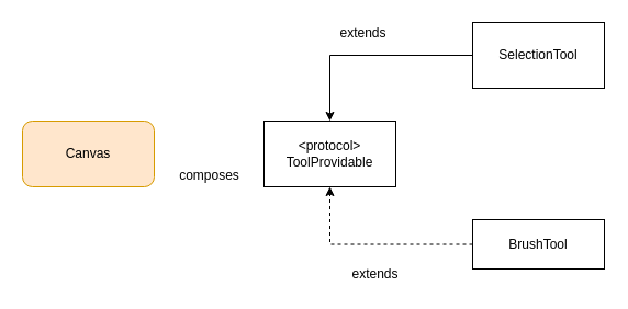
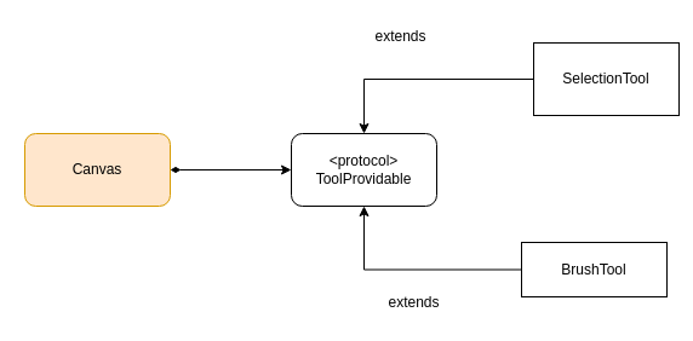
  <mxCell id="0" />
  <mxCell id="1" parent="0" />
+ <mxCell id="2" style="edgeStyle=orthogonalEdgeStyle;rounded=0;orthogonalLoop=1;jettySize=auto;html=1;entryX=0;entryY=0.5;entryDx=0;entryDy=0;startArrow=diamondThin;startFill=1;" edge="1" parent="1" source="3" target="4"><mxGeometry relative="1" as="geometry" /></mxCell>
  <mxCell id="3" value="Canvas" style="whiteSpace=wrap;html=1;fillColor=#ffe6cc;strokeColor=#d79b00;rounded=1;" vertex="1" parent="1"><mxGeometry x="20" y="110" width="120" height="60" as="geometry" /></mxCell>
- <mxCell id="4" value="&amp;lt;protocol&amp;gt;&lt;br&gt;ToolProvidable" style="rounded=0;whiteSpace=wrap;html=1;" vertex="1" parent="1"><mxGeometry x="240" y="110" width="120" height="60" as="geometry" /></mxCell>
+ <mxCell id="4" value="&amp;lt;protocol&amp;gt;&lt;br&gt;ToolProvidable" style="whiteSpace=wrap;html=1;rounded=1;" vertex="1" parent="1"><mxGeometry x="240" y="110" width="120" height="60" as="geometry" /></mxCell>
  <mxCell id="5" style="edgeStyle=orthogonalEdgeStyle;rounded=0;orthogonalLoop=1;jettySize=auto;html=1;entryX=0.5;entryY=0;entryDx=0;entryDy=0;startArrow=none;startFill=0;" edge="1" parent="1" source="6" target="4"><mxGeometry relative="1" as="geometry" /></mxCell>
- <mxCell id="6" value="SelectionTool" style="rounded=0;whiteSpace=wrap;html=1;" vertex="1" parent="1"><mxGeometry x="430" y="20" width="120" height="60" as="geometry" /></mxCell>
- <mxCell id="7" style="edgeStyle=orthogonalEdgeStyle;rounded=0;orthogonalLoop=1;jettySize=auto;html=1;entryX=0.5;entryY=1;entryDx=0;entryDy=0;startArrow=none;startFill=0;dashed=1;" edge="1" parent="1" source="8" target="4"><mxGeometry relative="1" as="geometry" /></mxCell>
+ <mxCell id="6" value="SelectionTool" style="rounded=0;whiteSpace=wrap;html=1;" vertex="1" parent="1"><mxGeometry x="440" y="35" width="120" height="60" as="geometry" /></mxCell>
+ <mxCell id="7" style="edgeStyle=orthogonalEdgeStyle;rounded=0;orthogonalLoop=1;jettySize=auto;html=1;entryX=0.5;entryY=1;entryDx=0;entryDy=0;startArrow=none;startFill=0;" edge="1" parent="1" source="8" target="4"><mxGeometry relative="1" as="geometry" /></mxCell>
  <mxCell id="8" value="BrushTool" style="rounded=0;whiteSpace=wrap;html=1;" vertex="1" parent="1"><mxGeometry x="430" y="200" width="120" height="45" as="geometry" /></mxCell>
- <mxCell id="9" value="composes" style="text;html=1;align=center;verticalAlign=middle;resizable=0;points=[];;autosize=1;" vertex="1" parent="1"><mxGeometry x="155" y="150" width="70" height="20" as="geometry" /></mxCell>
  <mxCell id="10" value="extends" style="text;html=1;align=center;verticalAlign=middle;resizable=0;points=[];;autosize=1;" vertex="1" parent="1"><mxGeometry x="300" y="20" width="60" height="20" as="geometry" /></mxCell>
  <mxCell id="11" value="extends" style="text;html=1;align=center;verticalAlign=middle;resizable=0;points=[];;autosize=1;" vertex="1" parent="1"><mxGeometry x="311" y="240" width="60" height="20" as="geometry" /></mxCell>
